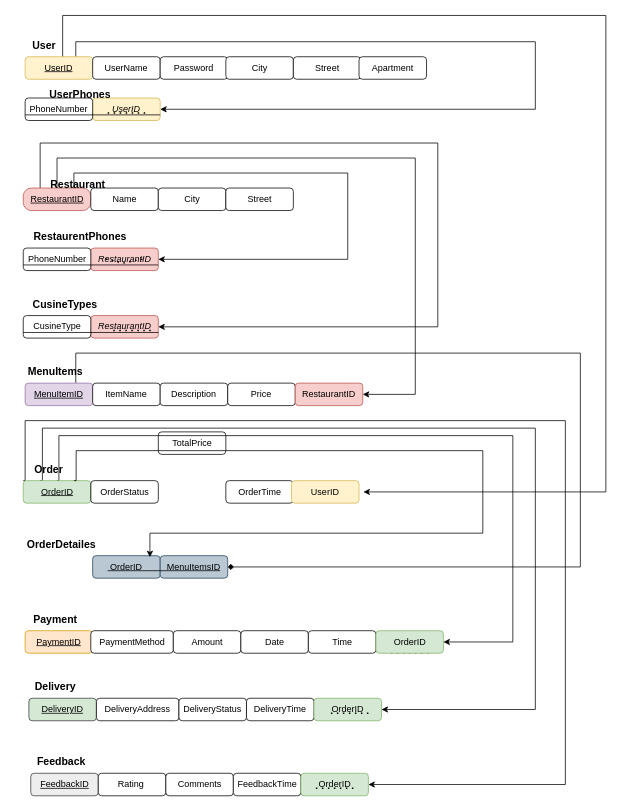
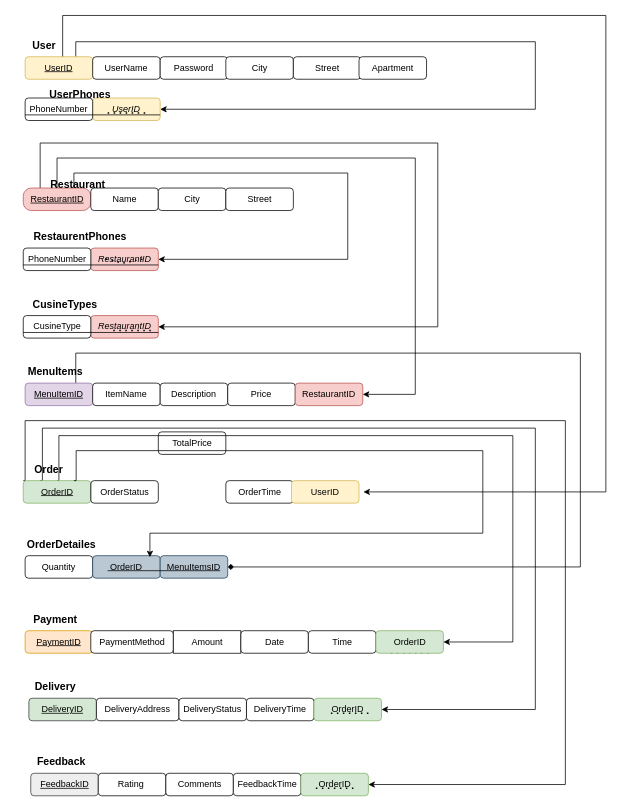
  <mxCell id="0" />
  <mxCell id="1" parent="0" />
  <mxCell id="2" style="edgeStyle=orthogonalEdgeStyle;rounded=0;orthogonalLoop=1;jettySize=auto;html=1;exitX=0.833;exitY=1.056;exitDx=0;exitDy=0;entryX=1;entryY=0.5;entryDx=0;entryDy=0;exitPerimeter=0;" parent="1" edge="1"><mxGeometry relative="1" as="geometry"><mxPoint x="50.5" y="76.68" as="sourcePoint" /><mxPoint x="483.85" y="655" as="targetPoint" /><Array as="points"><mxPoint x="83" y="77" /><mxPoint x="83" y="20" /><mxPoint x="807" y="20" /><mxPoint x="807" y="655" /></Array></mxGeometry></mxCell>
  <mxCell id="3" style="edgeStyle=orthogonalEdgeStyle;rounded=0;orthogonalLoop=1;jettySize=auto;html=1;exitX=0.75;exitY=0;exitDx=0;exitDy=0;entryX=1;entryY=0.5;entryDx=0;entryDy=0;" parent="1" source="4" target="7" edge="1"><mxGeometry relative="1" as="geometry"><mxPoint x="533" y="160" as="targetPoint" /><Array as="points"><mxPoint x="101" y="55" /><mxPoint x="713" y="55" /><mxPoint x="713" y="145" /></Array></mxGeometry></mxCell>
  <mxCell id="4" value="&lt;u&gt;UserID&lt;/u&gt;" style="rounded=1;whiteSpace=wrap;html=1;fillColor=#fff2cc;strokeColor=#d6b656;" parent="1" vertex="1"><mxGeometry x="33" y="75" width="90" height="30" as="geometry" /></mxCell>
  <mxCell id="5" value="UserName" style="rounded=1;whiteSpace=wrap;html=1;" parent="1" vertex="1"><mxGeometry x="123" y="75" width="90" height="30" as="geometry" /></mxCell>
  <mxCell id="6" value="Password" style="rounded=1;whiteSpace=wrap;html=1;" parent="1" vertex="1"><mxGeometry x="213" y="75" width="90" height="30" as="geometry" /></mxCell>
  <mxCell id="7" value="&lt;i&gt;UserID&lt;/i&gt;" style="rounded=1;whiteSpace=wrap;html=1;fillColor=#fff2cc;strokeColor=#d6b656;" parent="1" vertex="1"><mxGeometry x="123" y="130" width="90" height="30" as="geometry" /></mxCell>
  <mxCell id="8" value="City" style="rounded=1;whiteSpace=wrap;html=1;" parent="1" vertex="1"><mxGeometry x="300.5" y="75" width="90" height="30" as="geometry" /></mxCell>
+ <mxCell id="9" value="Quantity" style="rounded=1;whiteSpace=wrap;html=1;" parent="1" vertex="1"><mxGeometry x="33" y="740" width="90" height="30" as="geometry" /></mxCell>
  <mxCell id="10" value="OrderID" style="rounded=1;whiteSpace=wrap;html=1;fillColor=#bac8d3;strokeColor=#23445d;" parent="1" vertex="1"><mxGeometry x="123" y="740" width="90" height="30" as="geometry" /></mxCell>
  <mxCell id="11" value="MenuItemsID" style="rounded=1;whiteSpace=wrap;html=1;fillColor=#bac8d3;strokeColor=#23445d;" parent="1" vertex="1"><mxGeometry x="213" y="740" width="90" height="30" as="geometry" /></mxCell>
  <mxCell id="12" value="&lt;font style=&quot;font-size: 14px;&quot;&gt;&lt;b style=&quot;&quot;&gt;User&lt;/b&gt;&lt;/font&gt;" style="text;html=1;align=center;verticalAlign=middle;resizable=0;points=[];autosize=1;strokeColor=none;fillColor=none;shadow=1;" parent="1" vertex="1"><mxGeometry x="33" y="45" width="50" height="30" as="geometry" /></mxCell>
  <mxCell id="13" style="edgeStyle=orthogonalEdgeStyle;rounded=0;orthogonalLoop=1;jettySize=auto;html=1;exitX=0.75;exitY=0;exitDx=0;exitDy=0;entryX=1;entryY=0.5;entryDx=0;entryDy=0;" parent="1" source="16" target="54" edge="1"><mxGeometry relative="1" as="geometry"><Array as="points"><mxPoint x="98" y="230" /><mxPoint x="463" y="230" /><mxPoint x="463" y="345" /></Array></mxGeometry></mxCell>
  <mxCell id="14" style="edgeStyle=orthogonalEdgeStyle;rounded=0;orthogonalLoop=1;jettySize=auto;html=1;exitX=0.25;exitY=0;exitDx=0;exitDy=0;entryX=1;entryY=0.5;entryDx=0;entryDy=0;" parent="1" source="16" target="59" edge="1"><mxGeometry relative="1" as="geometry"><Array as="points"><mxPoint x="53" y="190" /><mxPoint x="583" y="190" /><mxPoint x="583" y="435" /></Array></mxGeometry></mxCell>
  <mxCell id="15" style="edgeStyle=orthogonalEdgeStyle;rounded=0;orthogonalLoop=1;jettySize=auto;html=1;exitX=0.5;exitY=0;exitDx=0;exitDy=0;entryX=1;entryY=0.5;entryDx=0;entryDy=0;" parent="1" source="16" target="24" edge="1"><mxGeometry relative="1" as="geometry"><Array as="points"><mxPoint x="76" y="210" /><mxPoint x="553" y="210" /><mxPoint x="553" y="525" /></Array></mxGeometry></mxCell>
  <mxCell id="16" value="&lt;u&gt;RestaurantID&lt;/u&gt;" style="rounded=1;whiteSpace=wrap;html=1;arcSize=36;fillColor=#f8cecc;strokeColor=#b85450;" parent="1" vertex="1"><mxGeometry x="30.5" y="250" width="90" height="30" as="geometry" /></mxCell>
  <mxCell id="17" value="Name" style="rounded=1;whiteSpace=wrap;html=1;" parent="1" vertex="1"><mxGeometry x="120.5" y="250" width="90" height="30" as="geometry" /></mxCell>
  <mxCell id="18" value="City" style="rounded=1;whiteSpace=wrap;html=1;" parent="1" vertex="1"><mxGeometry x="210.5" y="250" width="90" height="30" as="geometry" /></mxCell>
  <mxCell id="19" style="edgeStyle=orthogonalEdgeStyle;rounded=0;orthogonalLoop=1;jettySize=auto;html=1;exitX=0.75;exitY=0;exitDx=0;exitDy=0;entryX=1;entryY=0.5;entryDx=0;entryDy=0;endArrow=diamond;" parent="1" source="20" target="11" edge="1"><mxGeometry relative="1" as="geometry"><Array as="points"><mxPoint x="101" y="470" /><mxPoint x="773" y="470" /><mxPoint x="773" y="755" /></Array></mxGeometry></mxCell>
  <mxCell id="20" value="&lt;u&gt;MenuItemID&lt;/u&gt;" style="rounded=1;whiteSpace=wrap;html=1;fillColor=#e1d5e7;strokeColor=#9673a6;" parent="1" vertex="1"><mxGeometry x="33" y="510" width="90" height="30" as="geometry" /></mxCell>
  <mxCell id="21" value="ItemName" style="rounded=1;whiteSpace=wrap;html=1;" parent="1" vertex="1"><mxGeometry x="123" y="510" width="90" height="30" as="geometry" /></mxCell>
  <mxCell id="22" value="Description" style="rounded=1;whiteSpace=wrap;html=1;" parent="1" vertex="1"><mxGeometry x="213" y="510" width="90" height="30" as="geometry" /></mxCell>
  <mxCell id="23" value="Price" style="rounded=1;whiteSpace=wrap;html=1;" parent="1" vertex="1"><mxGeometry x="303" y="510" width="90" height="30" as="geometry" /></mxCell>
  <mxCell id="24" value="RestaurantID" style="rounded=1;whiteSpace=wrap;html=1;fillColor=#f8cecc;strokeColor=#b85450;" parent="1" vertex="1"><mxGeometry x="393" y="510" width="90" height="30" as="geometry" /></mxCell>
  <mxCell id="25" value="&lt;b&gt;&lt;font style=&quot;font-size: 14px;&quot;&gt;Restaurant&lt;/font&gt;&lt;/b&gt;" style="text;html=1;align=center;verticalAlign=middle;resizable=0;points=[];autosize=1;strokeColor=none;fillColor=none;" parent="1" vertex="1"><mxGeometry x="53" y="230" width="100" height="30" as="geometry" /></mxCell>
  <mxCell id="26" value="&lt;span style=&quot;font-size: 14px;&quot;&gt;&lt;b&gt;MenuItems&lt;/b&gt;&lt;/span&gt;" style="text;html=1;align=center;verticalAlign=middle;resizable=0;points=[];autosize=1;strokeColor=none;fillColor=none;" parent="1" vertex="1"><mxGeometry x="23" y="480" width="100" height="30" as="geometry" /></mxCell>
  <mxCell id="27" value="&lt;span style=&quot;font-size: 14px;&quot;&gt;&lt;b&gt;OrderDetailes&lt;/b&gt;&lt;/span&gt;" style="text;html=1;align=center;verticalAlign=middle;resizable=0;points=[];autosize=1;strokeColor=none;fillColor=none;" parent="1" vertex="1"><mxGeometry x="20.5" y="710" width="120" height="30" as="geometry" /></mxCell>
  <mxCell id="28" value="&lt;u&gt;DeliveryID&lt;/u&gt;" style="rounded=1;whiteSpace=wrap;html=1;fillColor=#d5e8d4;strokeColor=#36393d;" parent="1" vertex="1"><mxGeometry x="38" y="930" width="90" height="30" as="geometry" /></mxCell>
  <mxCell id="29" value="DeliveryAddress" style="rounded=1;whiteSpace=wrap;html=1;" parent="1" vertex="1"><mxGeometry x="128" y="930" width="110" height="30" as="geometry" /></mxCell>
  <mxCell id="30" value="DeliveryStatus" style="rounded=1;whiteSpace=wrap;html=1;" parent="1" vertex="1"><mxGeometry x="238" y="930" width="90" height="30" as="geometry" /></mxCell>
  <mxCell id="31" value="DeliveryTime" style="rounded=1;whiteSpace=wrap;html=1;" parent="1" vertex="1"><mxGeometry x="328" y="930" width="90" height="30" as="geometry" /></mxCell>
  <mxCell id="32" value="OrderID" style="rounded=1;whiteSpace=wrap;html=1;fillColor=#d5e8d4;strokeColor=#82b366;" parent="1" vertex="1"><mxGeometry x="418" y="930" width="90" height="30" as="geometry" /></mxCell>
  <mxCell id="33" value="&lt;u&gt;FeedbackID&lt;/u&gt;" style="rounded=1;whiteSpace=wrap;html=1;fillColor=#eeeeee;strokeColor=#36393d;" parent="1" vertex="1"><mxGeometry x="40.5" y="1030" width="90" height="30" as="geometry" /></mxCell>
  <mxCell id="34" value="Rating&amp;nbsp;" style="rounded=1;whiteSpace=wrap;html=1;" parent="1" vertex="1"><mxGeometry x="130.5" y="1030" width="90" height="30" as="geometry" /></mxCell>
  <mxCell id="35" value="Comments" style="rounded=1;whiteSpace=wrap;html=1;" parent="1" vertex="1"><mxGeometry x="220.5" y="1030" width="90" height="30" as="geometry" /></mxCell>
  <mxCell id="36" value="FeedbackTime" style="rounded=1;whiteSpace=wrap;html=1;" parent="1" vertex="1"><mxGeometry x="310.5" y="1030" width="90" height="30" as="geometry" /></mxCell>
  <mxCell id="37" value="&lt;span style=&quot;font-size: 14px;&quot;&gt;&lt;b&gt;Delivery&lt;/b&gt;&lt;/span&gt;" style="text;html=1;align=center;verticalAlign=middle;resizable=0;points=[];autosize=1;strokeColor=none;fillColor=none;" parent="1" vertex="1"><mxGeometry x="33" y="900" width="80" height="30" as="geometry" /></mxCell>
  <mxCell id="38" value="&lt;span style=&quot;font-size: 14px;&quot;&gt;&lt;b&gt;Feedback&lt;/b&gt;&lt;/span&gt;" style="text;html=1;align=center;verticalAlign=middle;resizable=0;points=[];autosize=1;strokeColor=none;fillColor=none;" parent="1" vertex="1"><mxGeometry x="35.5" y="1000" width="90" height="30" as="geometry" /></mxCell>
  <mxCell id="39" value="OrderID" style="rounded=1;whiteSpace=wrap;html=1;fillColor=#d5e8d4;strokeColor=#82b366;" parent="1" vertex="1"><mxGeometry x="400.5" y="1030" width="90" height="30" as="geometry" /></mxCell>
  <mxCell id="40" value="" style="endArrow=none;html=1;rounded=0;" parent="1" edge="1"><mxGeometry width="50" height="50" relative="1" as="geometry"><mxPoint x="143" y="760" as="sourcePoint" /><mxPoint x="293" y="760" as="targetPoint" /></mxGeometry></mxCell>
  <mxCell id="41" style="edgeStyle=orthogonalEdgeStyle;rounded=0;orthogonalLoop=1;jettySize=auto;html=1;exitX=0;exitY=0;exitDx=0;exitDy=0;entryX=1;entryY=0.5;entryDx=0;entryDy=0;" parent="1" source="44" target="39" edge="1"><mxGeometry relative="1" as="geometry"><Array as="points"><mxPoint x="33" y="640" /><mxPoint x="33" y="560" /><mxPoint x="753" y="560" /><mxPoint x="753" y="1045" /></Array></mxGeometry></mxCell>
  <mxCell id="42" style="edgeStyle=orthogonalEdgeStyle;rounded=0;orthogonalLoop=1;jettySize=auto;html=1;exitX=0.5;exitY=0;exitDx=0;exitDy=0;entryX=1;entryY=0.5;entryDx=0;entryDy=0;" parent="1" source="44" edge="1"><mxGeometry relative="1" as="geometry"><Array as="points"><mxPoint x="78" y="640" /><mxPoint x="78" y="580" /><mxPoint x="683" y="580" /><mxPoint x="683" y="855" /></Array><mxPoint x="590.5" y="855" as="targetPoint" /></mxGeometry></mxCell>
  <mxCell id="43" style="edgeStyle=orthogonalEdgeStyle;rounded=0;orthogonalLoop=1;jettySize=auto;html=1;exitX=0.25;exitY=0;exitDx=0;exitDy=0;entryX=1;entryY=0.5;entryDx=0;entryDy=0;" parent="1" source="44" target="32" edge="1"><mxGeometry relative="1" as="geometry"><mxPoint x="643" y="880.833" as="targetPoint" /><Array as="points"><mxPoint x="56" y="640" /><mxPoint x="56" y="570" /><mxPoint x="713" y="570" /><mxPoint x="713" y="945" /></Array></mxGeometry></mxCell>
  <mxCell id="44" value="&lt;u&gt;OrderID&lt;/u&gt;" style="rounded=1;whiteSpace=wrap;html=1;fillColor=#d5e8d4;strokeColor=#82b366;" parent="1" vertex="1"><mxGeometry x="30.5" y="640" width="90" height="30" as="geometry" /></mxCell>
  <mxCell id="45" value="OrderTime" style="rounded=1;whiteSpace=wrap;html=1;fillColor=none;" parent="1" vertex="1"><mxGeometry x="300.5" y="640" width="90" height="30" as="geometry" /></mxCell>
  <mxCell id="46" value="TotalPrice" style="rounded=1;whiteSpace=wrap;html=1;fillColor=none;" parent="1" vertex="1"><mxGeometry x="210.5" y="575" width="90" height="30" as="geometry" /></mxCell>
  <mxCell id="47" value="OrderStatus" style="rounded=1;whiteSpace=wrap;html=1;fillColor=none;" parent="1" vertex="1"><mxGeometry x="120.5" y="640" width="90" height="30" as="geometry" /></mxCell>
  <mxCell id="48" value="UserID" style="rounded=1;whiteSpace=wrap;html=1;fillColor=#fff2cc;strokeColor=#d6b656;" parent="1" vertex="1"><mxGeometry x="388" y="640" width="90" height="30" as="geometry" /></mxCell>
  <mxCell id="49" value="&lt;b&gt;&lt;font style=&quot;font-size: 14px;&quot;&gt;Order&amp;nbsp;&lt;/font&gt;&lt;/b&gt;" style="text;html=1;align=center;verticalAlign=middle;resizable=0;points=[];autosize=1;strokeColor=none;fillColor=none;" parent="1" vertex="1"><mxGeometry x="30.5" y="610" width="70" height="30" as="geometry" /></mxCell>
  <mxCell id="50" value="PhoneNumber" style="rounded=1;whiteSpace=wrap;html=1;" parent="1" vertex="1"><mxGeometry x="33" y="130" width="90" height="30" as="geometry" /></mxCell>
  <mxCell id="51" value="&lt;font style=&quot;font-size: 14px;&quot;&gt;&lt;b&gt;UserPhones&lt;/b&gt;&lt;/font&gt;" style="text;html=1;align=center;verticalAlign=middle;resizable=0;points=[];autosize=1;strokeColor=none;fillColor=none;" parent="1" vertex="1"><mxGeometry x="50.5" y="110" width="110" height="30" as="geometry" /></mxCell>
  <mxCell id="52" value="" style="endArrow=none;dashed=1;html=1;dashPattern=1 3;strokeWidth=2;rounded=0;" parent="1" edge="1"><mxGeometry width="50" height="50" relative="1" as="geometry"><mxPoint x="143" y="150" as="sourcePoint" /><mxPoint x="193" y="150" as="targetPoint" /></mxGeometry></mxCell>
  <mxCell id="53" value="" style="endArrow=none;html=1;rounded=0;exitX=0;exitY=0.75;exitDx=0;exitDy=0;entryX=1;entryY=0.75;entryDx=0;entryDy=0;" parent="1" source="50" target="7" edge="1"><mxGeometry width="50" height="50" relative="1" as="geometry"><mxPoint x="73" y="150" as="sourcePoint" /><mxPoint x="183" y="150" as="targetPoint" /></mxGeometry></mxCell>
  <mxCell id="54" value="&lt;i&gt;RestaurantID&lt;/i&gt;" style="rounded=1;whiteSpace=wrap;html=1;fillColor=#f8cecc;strokeColor=#b85450;" parent="1" vertex="1"><mxGeometry x="120.5" y="330" width="90" height="30" as="geometry" /></mxCell>
  <mxCell id="55" value="PhoneNumber" style="rounded=1;whiteSpace=wrap;html=1;" parent="1" vertex="1"><mxGeometry x="30.5" y="330" width="90" height="30" as="geometry" /></mxCell>
  <mxCell id="56" value="&lt;font style=&quot;font-size: 14px;&quot;&gt;&lt;b&gt;RestaurentPhones&lt;/b&gt;&lt;/font&gt;" style="text;html=1;align=center;verticalAlign=middle;resizable=0;points=[];autosize=1;strokeColor=none;fillColor=none;" parent="1" vertex="1"><mxGeometry x="30.5" y="300" width="150" height="30" as="geometry" /></mxCell>
  <mxCell id="57" value="" style="endArrow=none;dashed=1;html=1;dashPattern=1 3;strokeWidth=2;rounded=0;" parent="1" edge="1"><mxGeometry width="50" height="50" relative="1" as="geometry"><mxPoint x="520.5" y="869.44" as="sourcePoint" /><mxPoint x="570.5" y="869.44" as="targetPoint" /></mxGeometry></mxCell>
  <mxCell id="58" value="" style="endArrow=none;html=1;rounded=0;exitX=0;exitY=0.75;exitDx=0;exitDy=0;entryX=1;entryY=0.75;entryDx=0;entryDy=0;" parent="1" source="55" target="54" edge="1"><mxGeometry width="50" height="50" relative="1" as="geometry"><mxPoint x="78" y="350" as="sourcePoint" /><mxPoint x="188" y="350" as="targetPoint" /></mxGeometry></mxCell>
  <mxCell id="59" value="&lt;i&gt;RestaurantID&lt;/i&gt;" style="rounded=1;whiteSpace=wrap;html=1;fillColor=#f8cecc;strokeColor=#b85450;" parent="1" vertex="1"><mxGeometry x="120.5" y="420" width="90" height="30" as="geometry" /></mxCell>
  <mxCell id="60" value="CusineType" style="rounded=1;whiteSpace=wrap;html=1;" parent="1" vertex="1"><mxGeometry x="30.5" y="420" width="90" height="30" as="geometry" /></mxCell>
  <mxCell id="61" value="&lt;span style=&quot;font-size: 14px;&quot;&gt;&lt;b&gt;CusineTypes&lt;/b&gt;&lt;/span&gt;" style="text;html=1;align=center;verticalAlign=middle;resizable=0;points=[];autosize=1;strokeColor=none;fillColor=none;" parent="1" vertex="1"><mxGeometry x="30.5" y="390" width="110" height="30" as="geometry" /></mxCell>
  <mxCell id="62" value="" style="endArrow=none;dashed=1;html=1;dashPattern=1 3;strokeWidth=2;rounded=0;" parent="1" edge="1"><mxGeometry width="50" height="50" relative="1" as="geometry"><mxPoint x="150.5" y="440" as="sourcePoint" /><mxPoint x="200.5" y="440" as="targetPoint" /></mxGeometry></mxCell>
  <mxCell id="63" value="" style="endArrow=none;html=1;rounded=0;exitX=0;exitY=0.75;exitDx=0;exitDy=0;entryX=1;entryY=0.75;entryDx=0;entryDy=0;" parent="1" source="60" target="59" edge="1"><mxGeometry width="50" height="50" relative="1" as="geometry"><mxPoint x="80.5" y="440" as="sourcePoint" /><mxPoint x="190.5" y="440" as="targetPoint" /></mxGeometry></mxCell>
  <mxCell id="64" value="Street" style="rounded=1;whiteSpace=wrap;html=1;" parent="1" vertex="1"><mxGeometry x="300.5" y="250" width="90" height="30" as="geometry" /></mxCell>
  <mxCell id="65" style="edgeStyle=orthogonalEdgeStyle;rounded=0;orthogonalLoop=1;jettySize=auto;html=1;exitX=0.75;exitY=0;exitDx=0;exitDy=0;entryX=0.848;entryY=0.067;entryDx=0;entryDy=0;entryPerimeter=0;" parent="1" source="44" target="10" edge="1"><mxGeometry relative="1" as="geometry"><Array as="points"><mxPoint x="101" y="640" /><mxPoint x="101" y="600" /><mxPoint x="643" y="600" /><mxPoint x="643" y="710" /><mxPoint x="199" y="710" /></Array></mxGeometry></mxCell>
  <mxCell id="66" value="&lt;u&gt;PaymentID&lt;/u&gt;" style="rounded=1;whiteSpace=wrap;html=1;fillColor=#ffe6cc;strokeColor=#d79b00;" parent="1" vertex="1"><mxGeometry x="33" y="840" width="90" height="30" as="geometry" /></mxCell>
  <mxCell id="67" value="PaymentMethod" style="rounded=1;whiteSpace=wrap;html=1;" parent="1" vertex="1"><mxGeometry x="120.5" y="840" width="110" height="30" as="geometry" /></mxCell>
- <mxCell id="68" value="Amount" style="rounded=1;whiteSpace=wrap;html=1;" parent="1" vertex="1"><mxGeometry x="230.5" y="840" width="90" height="30" as="geometry" /></mxCell>
+ <mxCell id="68" value="Amount" style="whiteSpace=wrap;html=1;rounded=0;" parent="1" vertex="1"><mxGeometry x="230.5" y="840" width="90" height="30" as="geometry" /></mxCell>
  <mxCell id="69" value="Date" style="rounded=1;whiteSpace=wrap;html=1;" parent="1" vertex="1"><mxGeometry x="320.5" y="840" width="90" height="30" as="geometry" /></mxCell>
  <mxCell id="70" value="&lt;span style=&quot;font-size: 14px;&quot;&gt;&lt;b&gt;Payment&lt;/b&gt;&lt;/span&gt;" style="text;html=1;align=center;verticalAlign=middle;resizable=0;points=[];autosize=1;strokeColor=none;fillColor=none;" parent="1" vertex="1"><mxGeometry x="33" y="810" width="80" height="30" as="geometry" /></mxCell>
  <mxCell id="71" value="Time" style="rounded=1;whiteSpace=wrap;html=1;" parent="1" vertex="1"><mxGeometry x="410.5" y="840" width="90" height="30" as="geometry" /></mxCell>
  <mxCell id="72" value="" style="endArrow=none;dashed=1;html=1;dashPattern=1 3;strokeWidth=2;rounded=0;" parent="1" edge="1"><mxGeometry width="50" height="50" relative="1" as="geometry"><mxPoint x="440.5" y="950" as="sourcePoint" /><mxPoint x="490.5" y="950" as="targetPoint" /></mxGeometry></mxCell>
  <mxCell id="73" value="" style="endArrow=none;dashed=1;html=1;dashPattern=1 3;strokeWidth=2;rounded=0;" parent="1" edge="1"><mxGeometry width="50" height="50" relative="1" as="geometry"><mxPoint x="420.5" y="1050" as="sourcePoint" /><mxPoint x="470.5" y="1050" as="targetPoint" /></mxGeometry></mxCell>
  <mxCell id="74" value="" style="endArrow=none;dashed=1;html=1;dashPattern=1 3;strokeWidth=2;rounded=0;" parent="1" edge="1"><mxGeometry width="50" height="50" relative="1" as="geometry"><mxPoint x="140.5" y="344.5" as="sourcePoint" /><mxPoint x="190.5" y="344.5" as="targetPoint" /><Array as="points"><mxPoint x="163" y="350" /></Array></mxGeometry></mxCell>
  <mxCell id="75" value="OrderID" style="rounded=1;whiteSpace=wrap;html=1;fillColor=#d5e8d4;strokeColor=#82b366;" parent="1" vertex="1"><mxGeometry x="500.5" y="840" width="90" height="30" as="geometry" /></mxCell>
  <mxCell id="76" value="Street" style="rounded=1;whiteSpace=wrap;html=1;" vertex="1" parent="1"><mxGeometry x="390.5" y="75" width="90" height="30" as="geometry" /></mxCell>
  <mxCell id="77" value="Apartment" style="rounded=1;whiteSpace=wrap;html=1;" vertex="1" parent="1"><mxGeometry x="478" y="75" width="90" height="30" as="geometry" /></mxCell>
